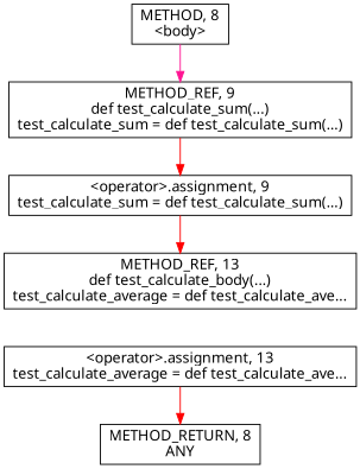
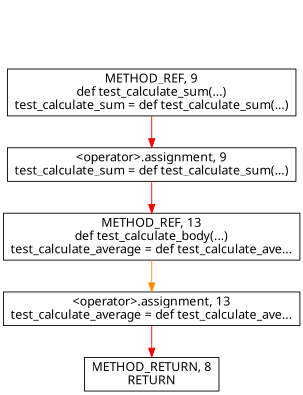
  digraph {
    fontname="Noto Sans"
    node [fontname="Noto Sans" shape=rect]
    edge [color=red fontname="Noto Sans"]
    n1 [label=<&lt;operator&gt;.assignment, 9<BR/>test_calculate_sum = def test_calculate_sum(...)>]
    n2 [label=<METHOD_REF, 13<BR/>def test_calculate_body(...)<BR/>test_calculate_average = def test_calculate_ave...>]
    n3 [label=<&lt;operator&gt;.assignment, 13<BR/>test_calculate_average = def test_calculate_ave...>]
-   n4 [label=<METHOD_RETURN, 8<BR/>ANY>]
+   n4 [label=<METHOD_RETURN, 8<BR/>RETURN>]
    n5 [label=<METHOD_REF, 9<BR/>def test_calculate_sum(...)<BR/>test_calculate_sum = def test_calculate_sum(...)>]
-   n6 [label=<METHOD, 8<BR/>&lt;body&gt;>]
    n1 -> n2
+   n2 -> n3 [color=darkorange]
    n3 -> n4
    n5 -> n1
-   n6 -> n5 [color=deeppink]
  }
